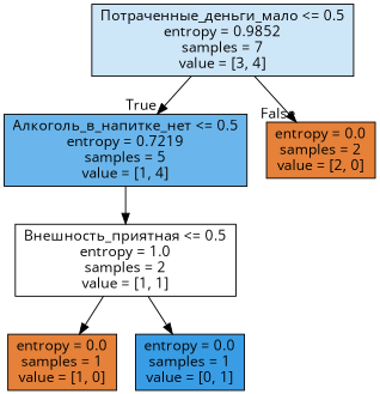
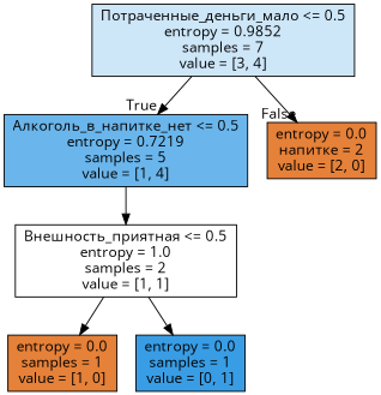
  digraph {
    fontname="Open Sans"
    node [color=black fillcolor="#e58139ff" fontname="Open Sans" shape=box style=filled]
    edge [fontname="Open Sans"]
    n1 [fillcolor="#399de540" label="Потраченные_деньги_мало <= 0.5\nentropy = 0.9852\nsamples = 7\nvalue = [3, 4]"]
    n2 [fillcolor="#399de5bf" label="Алкоголь_в_напитке_нет <= 0.5\nentropy = 0.7219\nsamples = 5\nvalue = [1, 4]"]
-   n3 [label="entropy = 0.0\nsamples = 2\nvalue = [2, 0]"]
+   n3 [label="entropy = 0.0\nнапитке = 2\nvalue = [2, 0]"]
    n4 [fillcolor="#e5813900" label="Внешность_приятная <= 0.5\nentropy = 1.0\nsamples = 2\nvalue = [1, 1]"]
    n5 [label="entropy = 0.0\nsamples = 1\nvalue = [1, 0]"]
    n6 [fillcolor="#399de5ff" label="entropy = 0.0\nsamples = 1\nvalue = [0, 1]"]
    n1 -> n2 [headlabel=True labelangle=45 labeldistance=2.5]
    n1 -> n3 [headlabel=False labelangle=-45 labeldistance=2.5]
    n2 -> n4
    n4 -> n5
    n4 -> n6
  }
